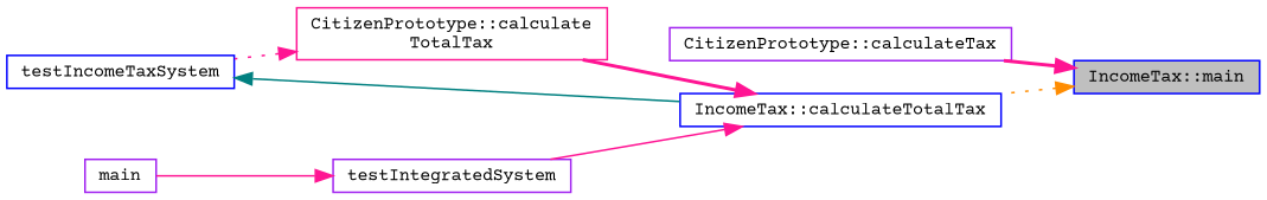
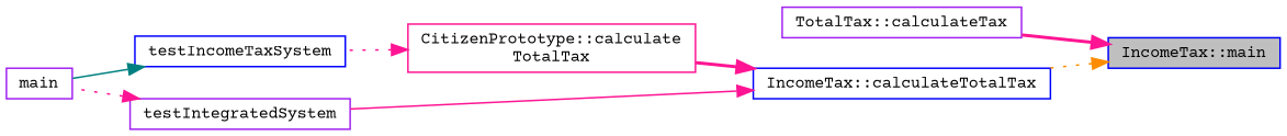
  digraph {
    fontname="Courier Prime"
    rankdir=RL
    node [color=blue fillcolor=white fontname="Courier Prime" fontsize=10 shape=record style=filled]
    edge [color=deeppink dir=back fontname="Courier Prime" fontsize=10 labelfontname=Helvetica labelfontsize=10 style=dotted]
    n1 [fillcolor=grey75 fontcolor=black height=0.2 label="IncomeTax::main" width=0.4]
-   n2 [color=purple height=0.2 label="CitizenPrototype::calculateTax" width=0.4]
+   n2 [color=purple height=0.2 label="TotalTax::calculateTax" width=0.4]
    n3 [height=0.2 label="IncomeTax::calculateTotalTax" width=0.4]
    n4 [color=deeppink height=0.2 label="CitizenPrototype::calculate\lTotalTax" width=0.4]
    n5 [color=purple height=0.2 label=testIntegratedSystem width=0.4]
    n6 [height=0.2 label=testIncomeTaxSystem width=0.4]
    n7 [color=purple height=0.2 label=main width=0.4]
    n1 -> n2 [style=bold]
    n1 -> n3 [color=darkorange]
    n3 -> n4 [style=bold]
    n3 -> n5 [style=solid]
    n4 -> n6
-   n5 -> n7 [style=solid]
-   n6 -> n3 [color=teal style=solid]
+   n5 -> n7
+   n6 -> n7 [color=teal style=solid]
  }
